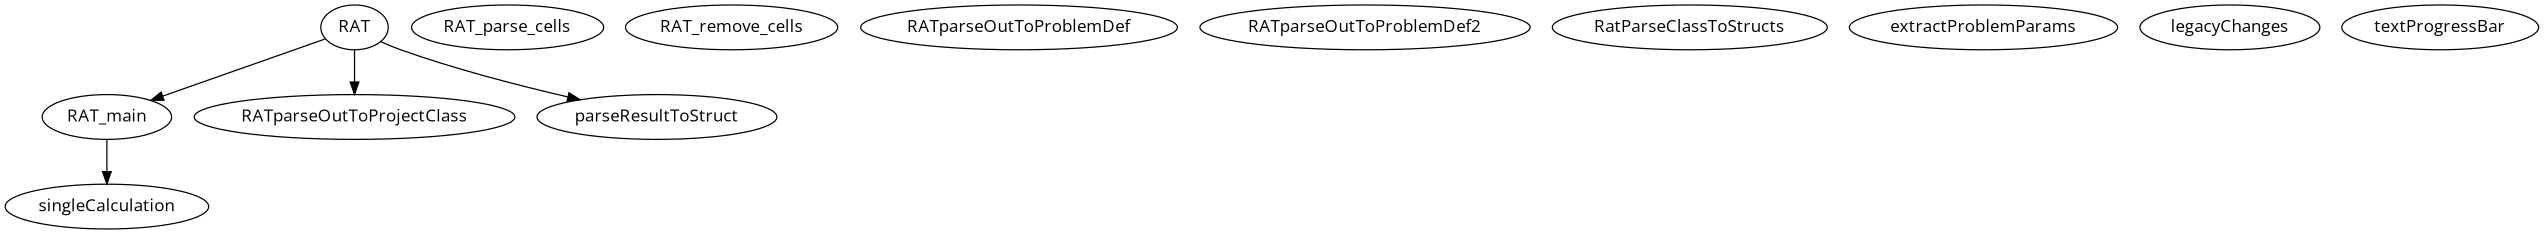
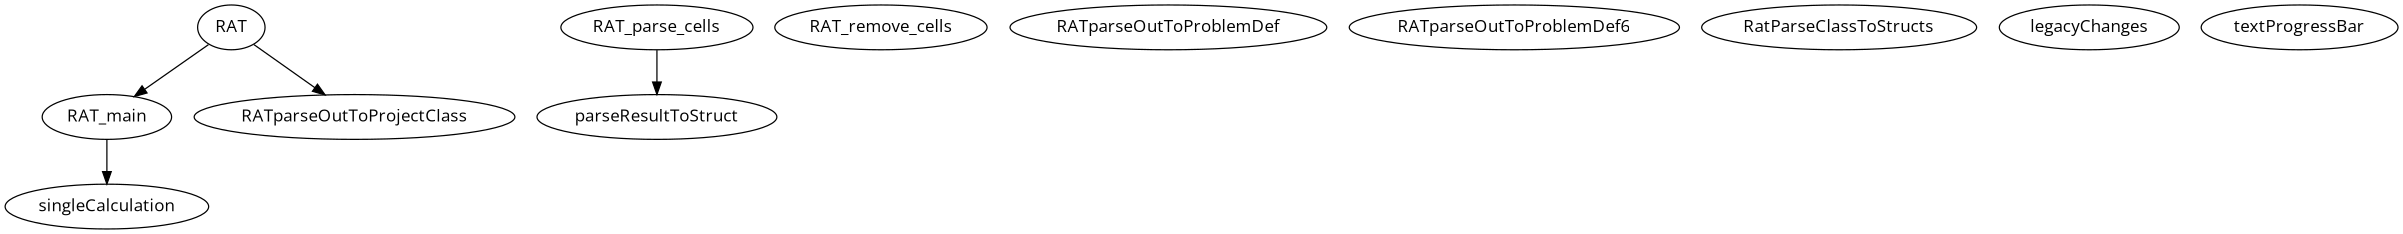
  digraph {
    fontname="Open Sans"
    node [fontname="Open Sans"]
    edge [fontname="Open Sans"]
    RAT
    RAT_main
    RATparseOutToProjectClass
    parseResultToStruct
    singleCalculation
    RAT_parse_cells
    RAT_remove_cells
    RATparseOutToProblemDef
-   RATparseOutToProblemDef2
+   RATparseOutToProblemDef2 [label=RATparseOutToProblemDef6]
    RatParseClassToStructs
-   extractProblemParams
    legacyChanges
    textProgressBar
    RAT -> RAT_main
    RAT -> RATparseOutToProjectClass
-   RAT -> parseResultToStruct
+   RAT_parse_cells -> parseResultToStruct
    RAT_main -> singleCalculation
  }
